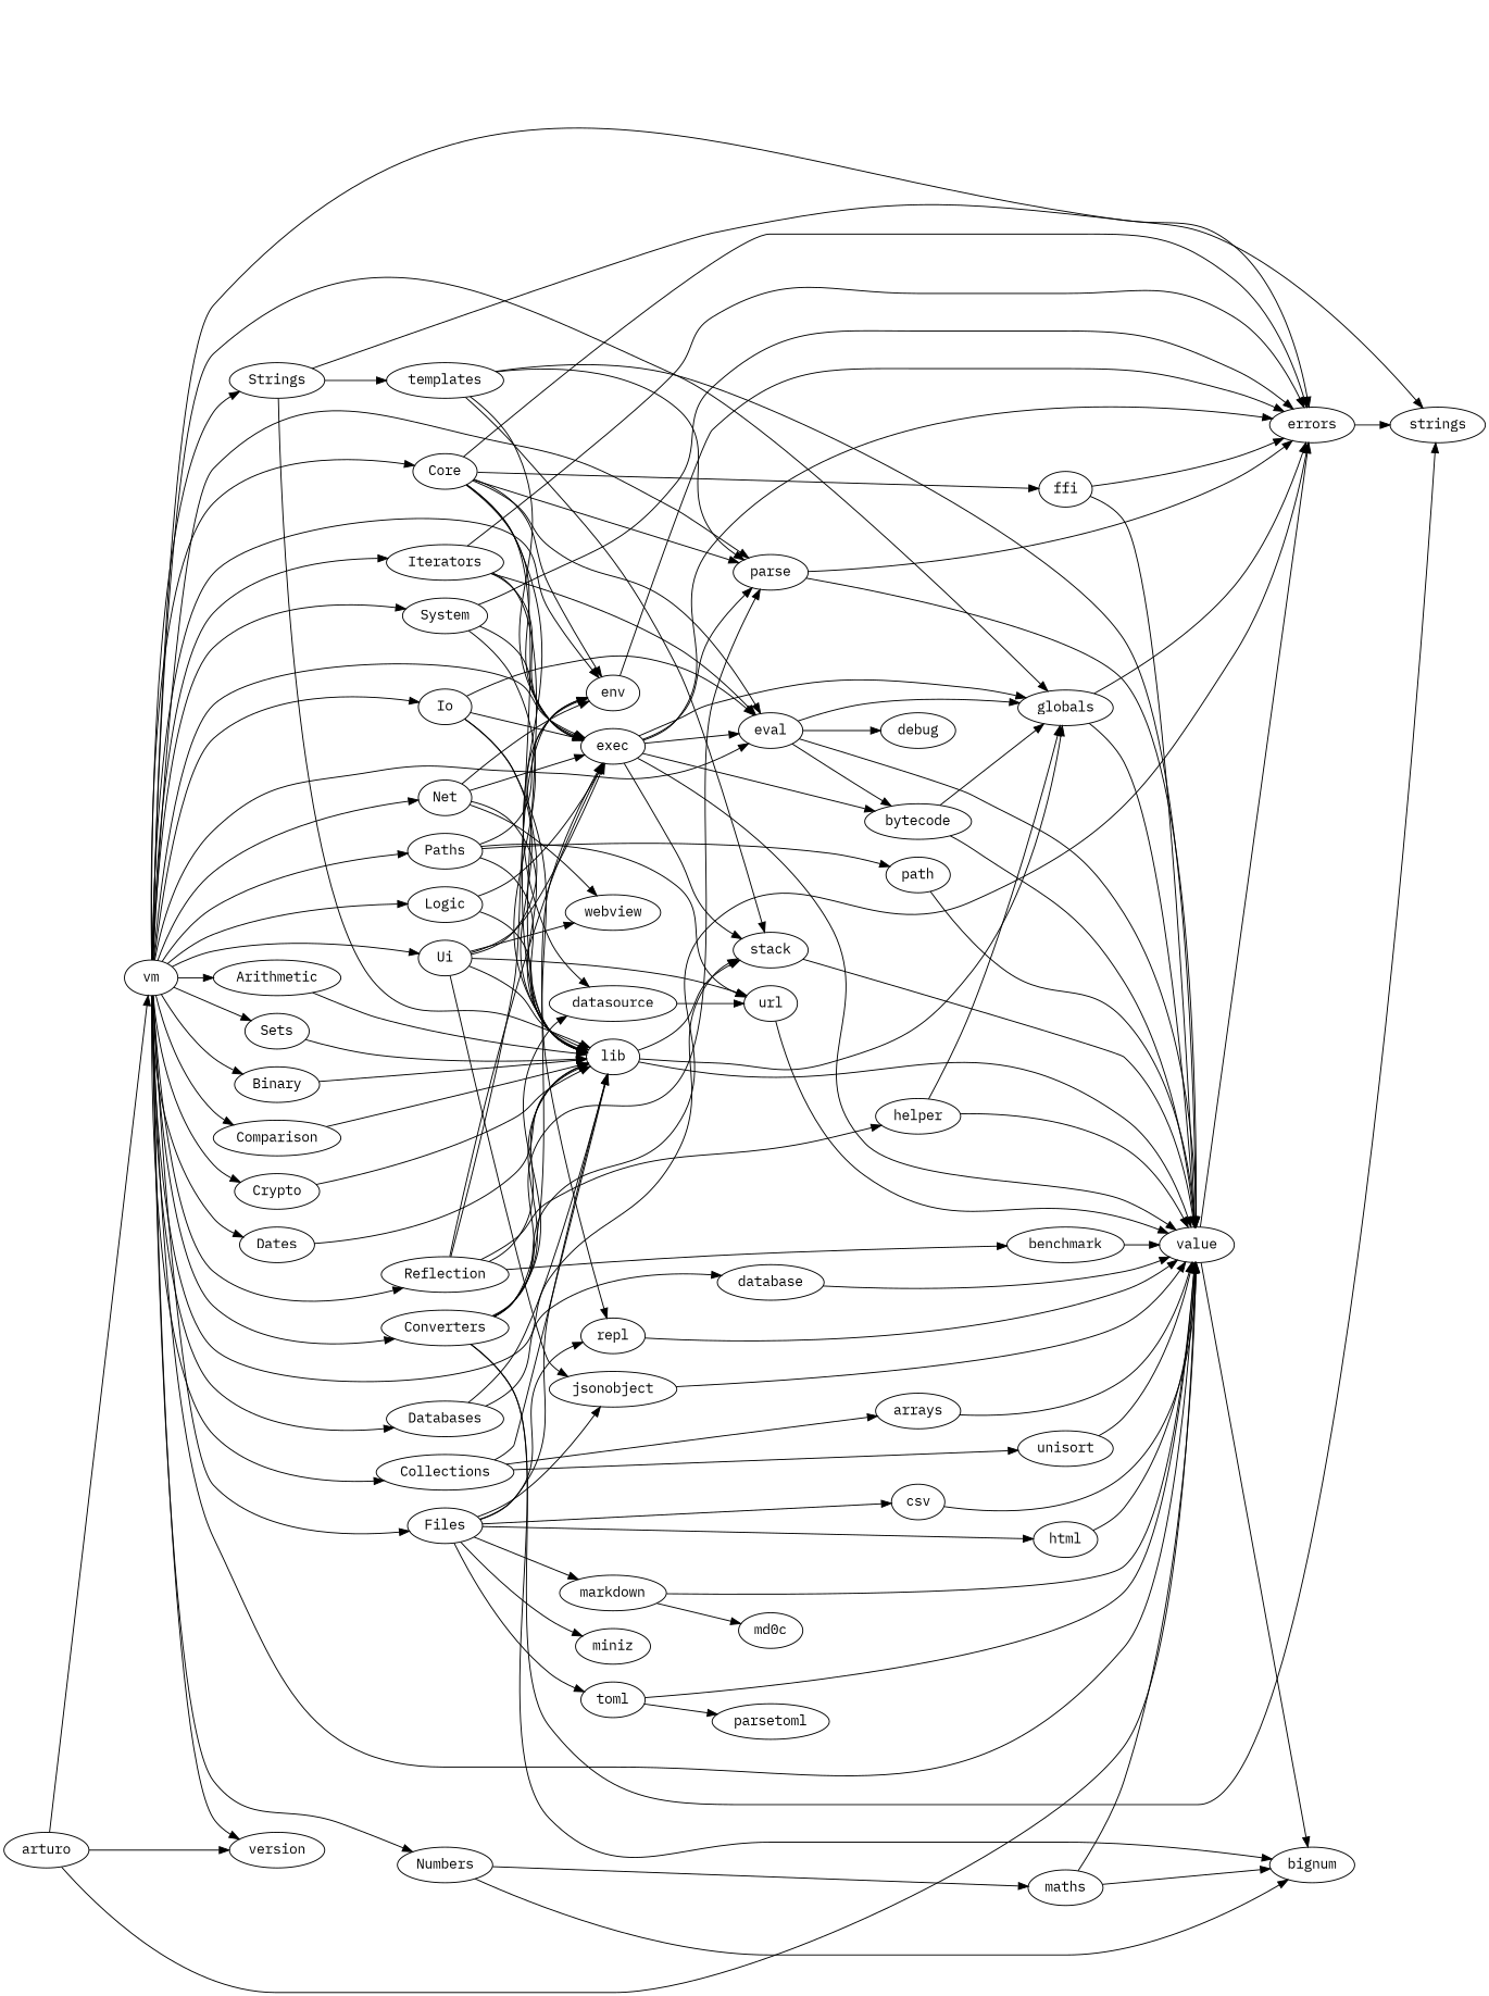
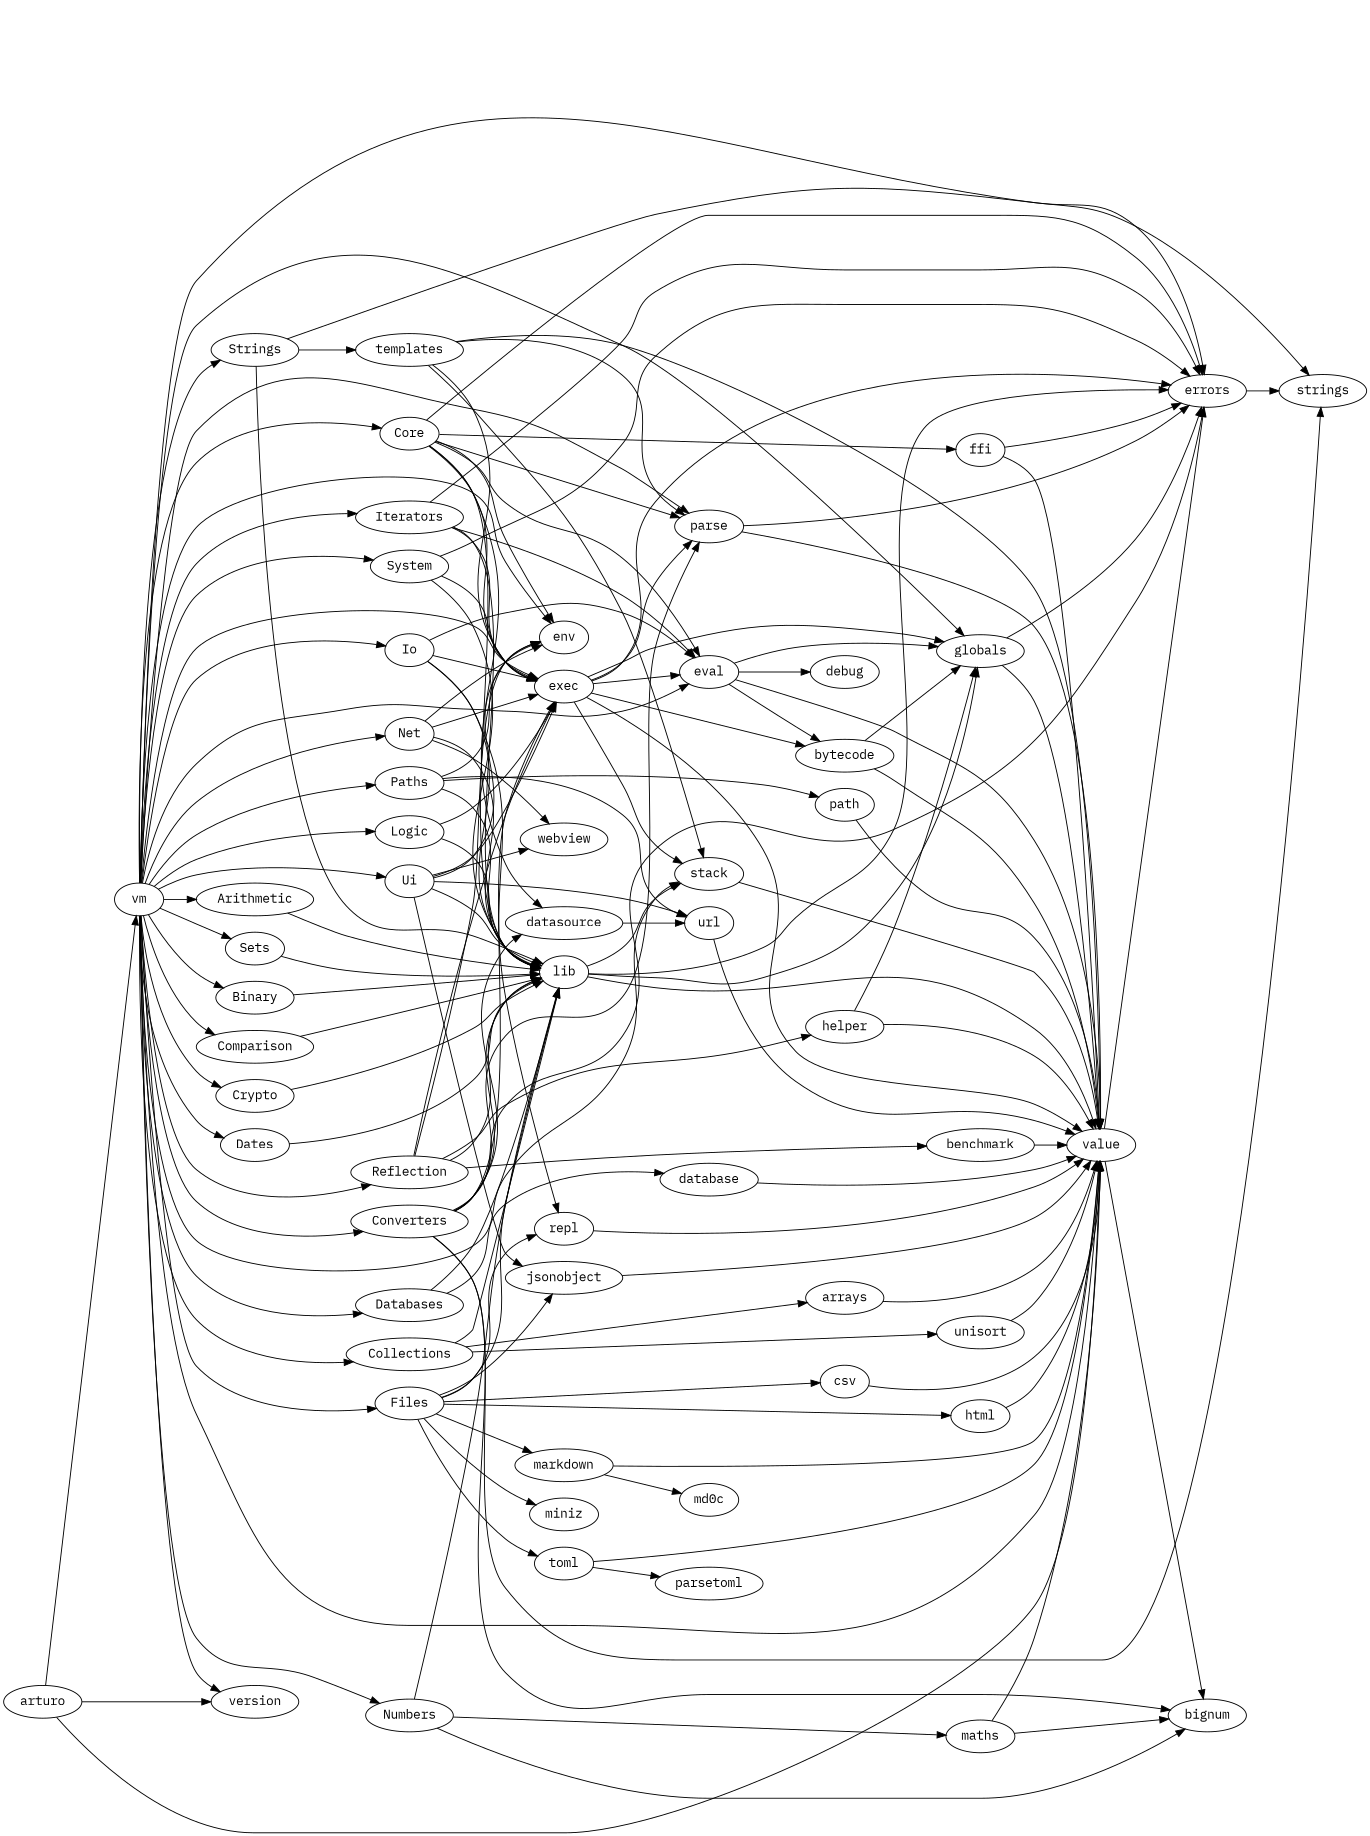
  digraph {
    fontname="IBM Plex Mono"
    rankdir=LR
    node [fontname="IBM Plex Mono"]
    edge [fontname="IBM Plex Mono"]
    value
    bignum
    errors
    strings
    eval
    debug
    globals
    bytecode
    parse
    stack
    exec
    vm
    env
    version
    Arithmetic
    Binary
    Collections
    Comparison
    Converters
    Core
    Crypto
    Databases
    Dates
    Files
    Io
    Iterators
    Logic
    Net
    Numbers
    Paths
    Reflection
    Sets
    Strings
    System
    Ui
    lib
    arrays
    unisort
    datasource
    ffi
    database
    html
    markdown
    toml
    miniz
    csv
    jsonobject
    repl
    webview
    maths
    url
    path
    benchmark
    helper
    templates
    n56 [label=md0c]
    parsetoml
    arturo
    value -> bignum
    value -> errors
    errors -> strings
    eval -> value
    eval -> debug
    eval -> globals
    eval -> bytecode
    globals -> value
    globals -> errors
    bytecode -> value
    bytecode -> globals
    parse -> value
    parse -> errors
    stack -> value
    exec -> value
    exec -> errors
    exec -> eval
    exec -> globals
    exec -> bytecode
    exec -> parse
    exec -> stack
    vm -> value
    vm -> errors
    vm -> eval
    vm -> globals
    vm -> parse
    vm -> stack
    vm -> exec
    vm -> env
    vm -> version
    vm -> Arithmetic
    vm -> Binary
    vm -> Collections
    vm -> Comparison
    vm -> Converters
    vm -> Core
    vm -> Crypto
    vm -> Databases
    vm -> Dates
    vm -> Files
    vm -> Io
    vm -> Iterators
    vm -> Logic
    vm -> Net
    vm -> Numbers
    vm -> Paths
    vm -> Reflection
    vm -> Sets
    vm -> Strings
    vm -> System
    vm -> Ui
    Arithmetic -> lib
    Binary -> lib
    Collections -> lib
    Collections -> arrays
    Collections -> unisort
    Comparison -> lib
    Converters -> bignum
    Converters -> errors
    Converters -> strings
    Converters -> parse
    Converters -> exec
    Converters -> lib
    Converters -> datasource
    Core -> errors
    Core -> eval
    Core -> parse
    Core -> exec
    Core -> env
    Core -> lib
    Core -> datasource
    Core -> ffi
    Crypto -> lib
    Databases -> lib
    Databases -> database
    Dates -> lib
    Files -> lib
    Files -> html
    Files -> markdown
    Files -> toml
    Files -> miniz
    Files -> csv
    Files -> jsonobject
    Files -> repl
    Io -> eval
    Io -> exec
    Io -> lib
    Io -> repl
    Iterators -> errors
    Iterators -> eval
    Iterators -> exec
    Iterators -> lib
    Logic -> exec
    Logic -> lib
    Net -> exec
    Net -> env
    Net -> lib
    Net -> webview
    Numbers -> bignum
+   Numbers -> lib
    Numbers -> maths
    Paths -> env
    Paths -> lib
    Paths -> url
    Paths -> path
    Reflection -> exec
    Reflection -> env
    Reflection -> lib
    Reflection -> benchmark
    Reflection -> helper
    Sets -> lib
    Strings -> strings
    Strings -> lib
    Strings -> templates
    System -> errors
    System -> exec
    System -> lib
    Ui -> exec
    Ui -> env
    Ui -> lib
    Ui -> jsonobject
    Ui -> webview
    Ui -> url
    lib -> value
-   env -> errors
+   lib -> errors
    lib -> globals
    lib -> stack
    arrays -> value
    unisort -> value
    datasource -> url
    ffi -> value
    ffi -> errors
    database -> value
    html -> value
    markdown -> value
    markdown -> n56
    toml -> value
    toml -> parsetoml
    csv -> value
    jsonobject -> value
    repl -> value
    maths -> value
    maths -> bignum
    url -> value
    path -> value
    benchmark -> value
    helper -> value
    helper -> globals
    templates -> value
    templates -> parse
    templates -> stack
    templates -> exec
    arturo -> value
    arturo -> vm
    arturo -> version
  }
